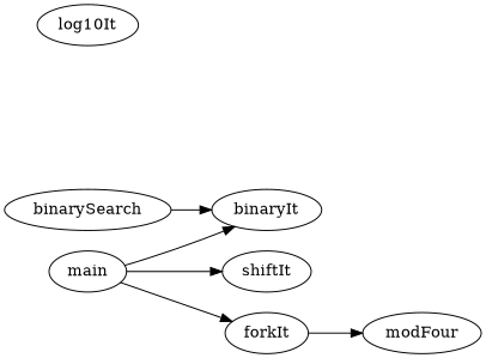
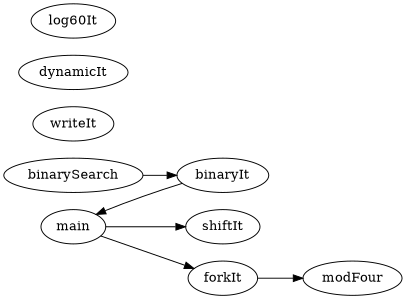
  digraph {
    rankdir=LR
    edge [style=solid]
    main
    binaryIt
    shiftIt
    forkIt
    modFour
    binarySearch
-   log10It
-   main -> binaryIt
+   writeIt
+   dynamicIt
+   log10It [label=log60It]
+   binaryIt -> main
    main -> shiftIt
    main -> forkIt
    forkIt -> modFour
    binarySearch -> binaryIt
  }
